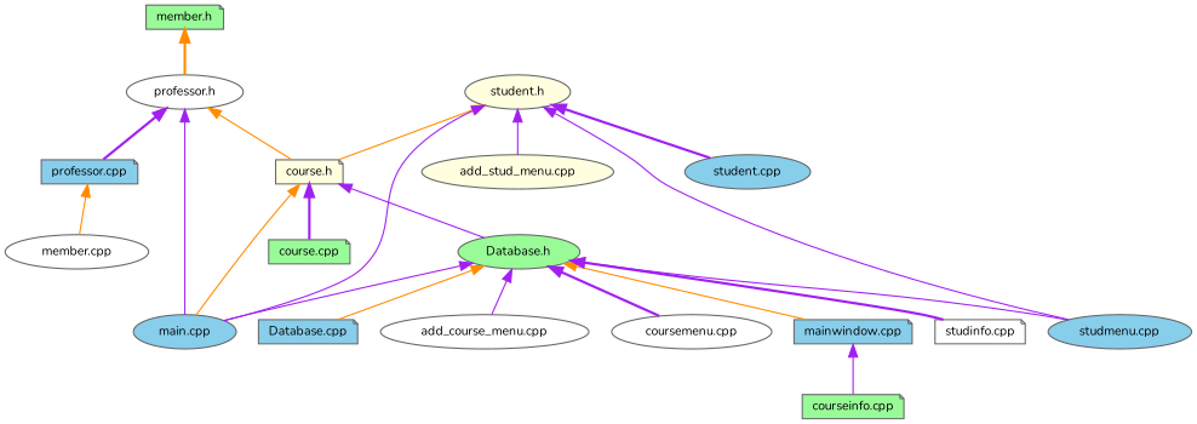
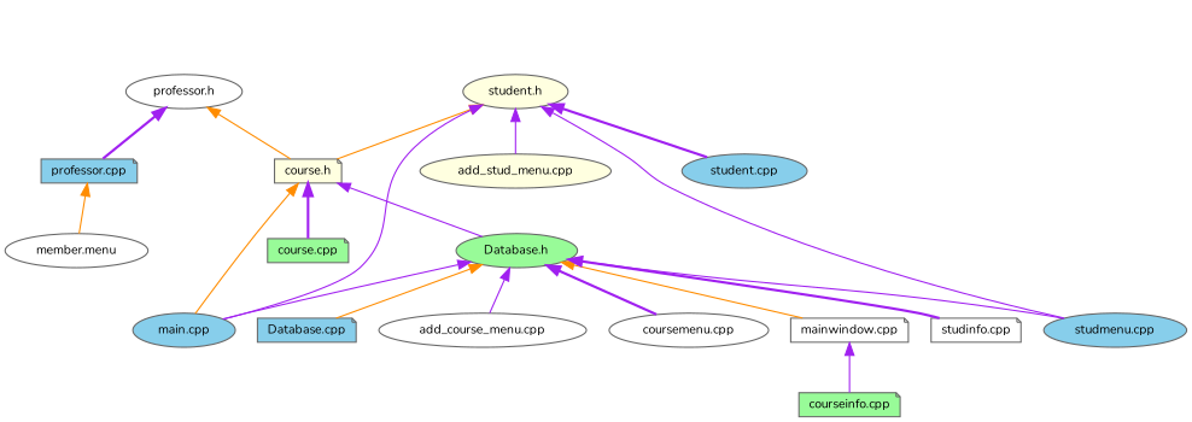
  digraph {
    fontname=Nunito
    node [color=grey40 fillcolor=white fontname=Nunito fontsize=10 shape=ellipse style=filled]
    edge [color=purple dir=back fontname=Nunito fontsize=10 labelfontname=Helvetica labelfontsize=10 style=solid]
-   n1 [color=gray40 fillcolor=palegreen fontcolor=black height=0.2 label="member.h" shape=note width=0.4]
    n2 [height=0.2 label="professor.h" width=0.4]
-   n3 [height=0.2 label="member.cpp" width=0.4]
+   n3 [height=0.2 label="member.menu" width=0.4]
    n4 [fillcolor=lightyellow height=0.2 label="course.h" shape=note width=0.4]
    n5 [fillcolor=skyblue height=0.2 label="main.cpp" width=0.4]
    n6 [fillcolor=skyblue height=0.2 label="professor.cpp" shape=note width=0.4]
    n7 [fillcolor=lightyellow height=0.2 label="student.h" width=0.4]
    n8 [fillcolor=lightyellow height=0.2 label="add_stud_menu.cpp" width=0.4]
    n9 [fillcolor=skyblue height=0.2 label="studmenu.cpp" width=0.4]
    n10 [fillcolor=skyblue height=0.2 label="student.cpp" width=0.4]
    n11 [fillcolor=palegreen height=0.2 label="Database.h" width=0.4]
    n12 [fillcolor=palegreen height=0.2 label="course.cpp" shape=note width=0.4]
    n13 [fillcolor=skyblue height=0.2 label="Database.cpp" shape=note width=0.4]
    n14 [height=0.2 label="add_course_menu.cpp" width=0.4]
    n15 [height=0.2 label="coursemenu.cpp" width=0.4]
-   n16 [fillcolor=skyblue height=0.2 label="mainwindow.cpp" shape=note width=0.4]
+   n16 [height=0.2 label="mainwindow.cpp" shape=note width=0.4]
    n17 [height=0.2 label="studinfo.cpp" shape=note width=0.4]
    n18 [fillcolor=palegreen height=0.2 label="courseinfo.cpp" shape=note width=0.4]
-   n1 -> n2 [color=darkorange style=bold]
    n2 -> n4 [color=darkorange]
-   n2 -> n5
    n2 -> n6 [style=bold]
    n4 -> n5 [color=darkorange]
    n4 -> n11
    n4 -> n12 [style=bold]
    n6 -> n3 [color=darkorange]
    n7 -> n4 [color=darkorange]
    n7 -> n5
    n7 -> n8
    n7 -> n9
    n7 -> n10 [style=bold]
    n11 -> n5
    n11 -> n9
    n11 -> n13 [color=darkorange]
    n11 -> n14
    n11 -> n15 [style=bold]
    n11 -> n16 [color=darkorange]
    n11 -> n17 [style=bold]
    n16 -> n18
  }
